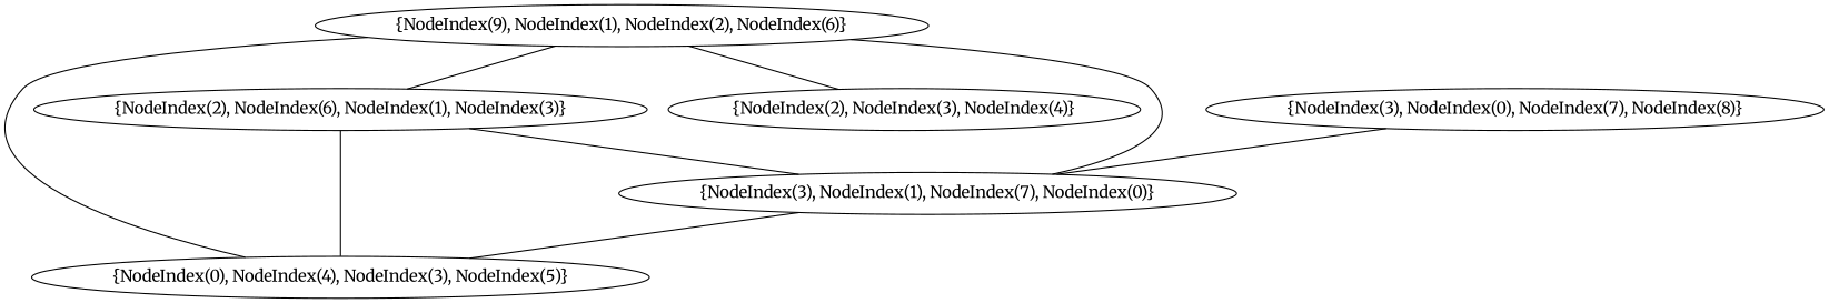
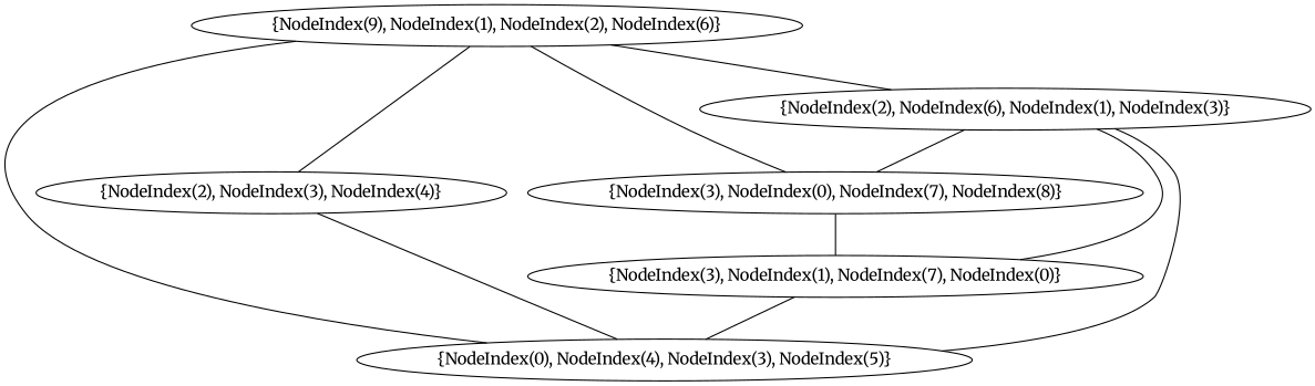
  graph {
    fontname=Merriweather
    node [fontname=Merriweather]
    edge [fontname=Merriweather]
    n1 [label="{NodeIndex(0), NodeIndex(4), NodeIndex(3), NodeIndex(5)}"]
    n2 [label="{NodeIndex(3), NodeIndex(1), NodeIndex(7), NodeIndex(0)}"]
    n3 [label="{NodeIndex(3), NodeIndex(0), NodeIndex(7), NodeIndex(8)}"]
    n4 [label="{NodeIndex(2), NodeIndex(3), NodeIndex(4)}"]
    n5 [label="{NodeIndex(2), NodeIndex(6), NodeIndex(1), NodeIndex(3)}"]
    n6 [label="{NodeIndex(9), NodeIndex(1), NodeIndex(2), NodeIndex(6)}"]
    n2 -- n1
    n3 -- n2
+   n4 -- n1
    n5 -- n1
    n5 -- n2
+   n5 -- n3
    n6 -- n1
-   n6 -- n2
+   n6 -- n3
    n6 -- n4
    n6 -- n5
  }
